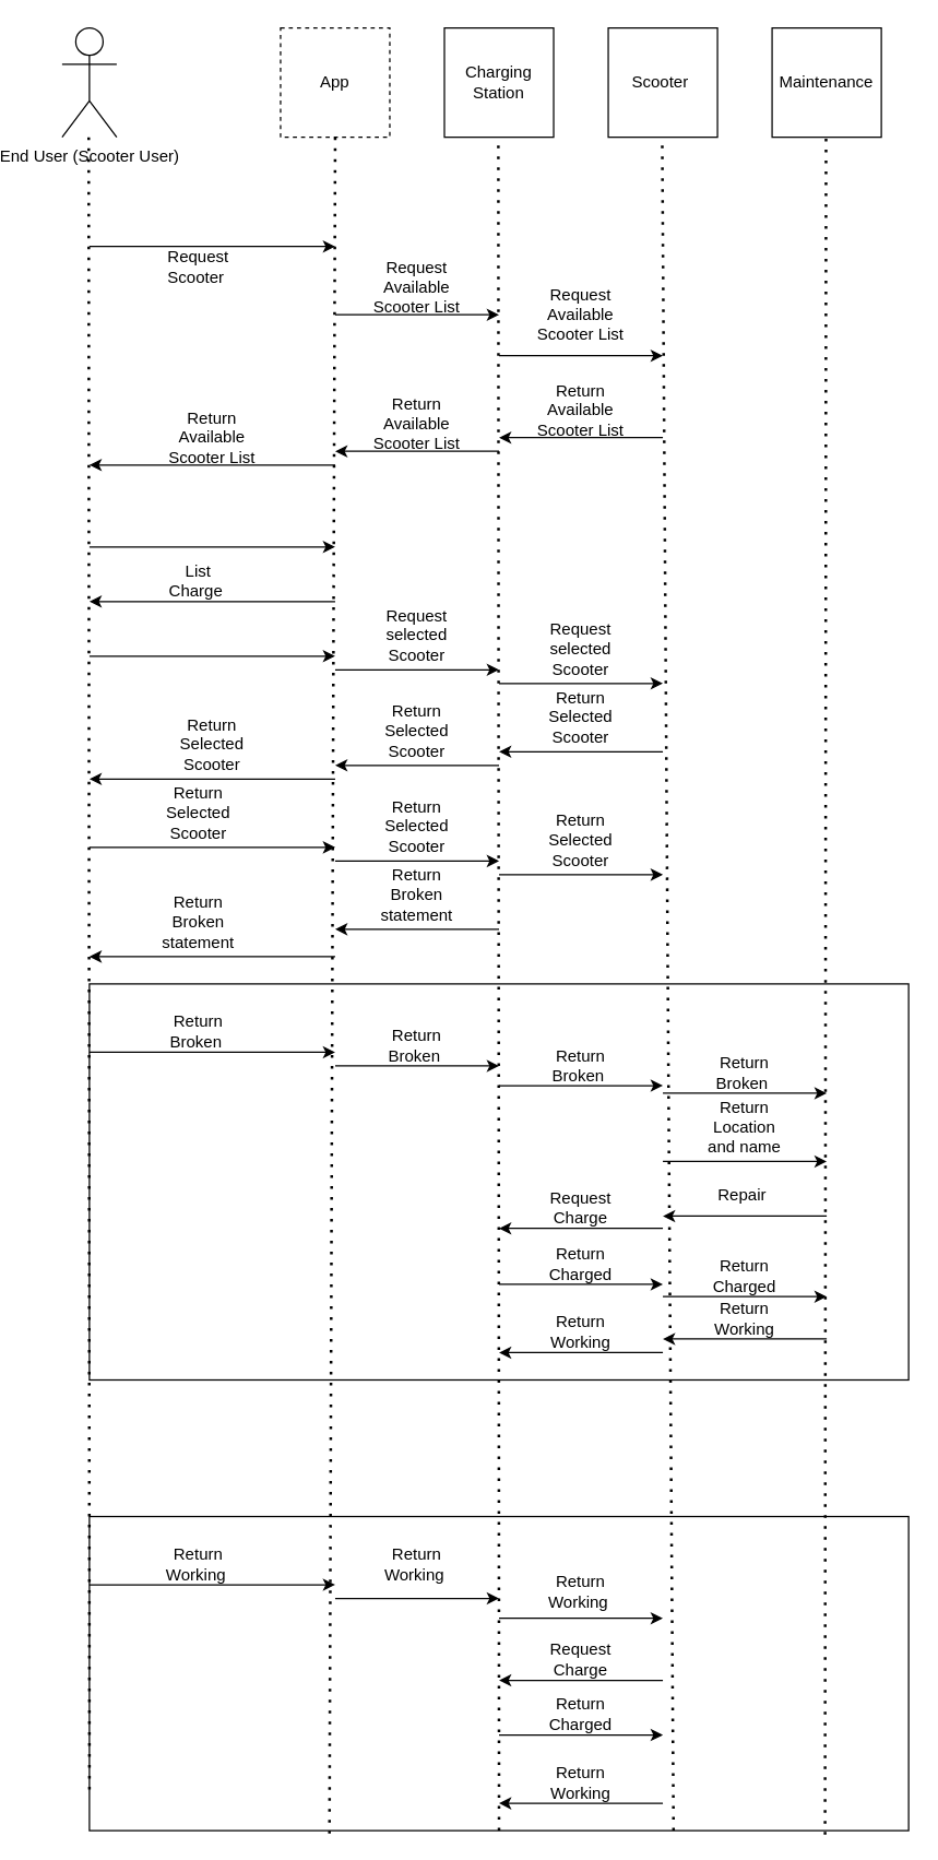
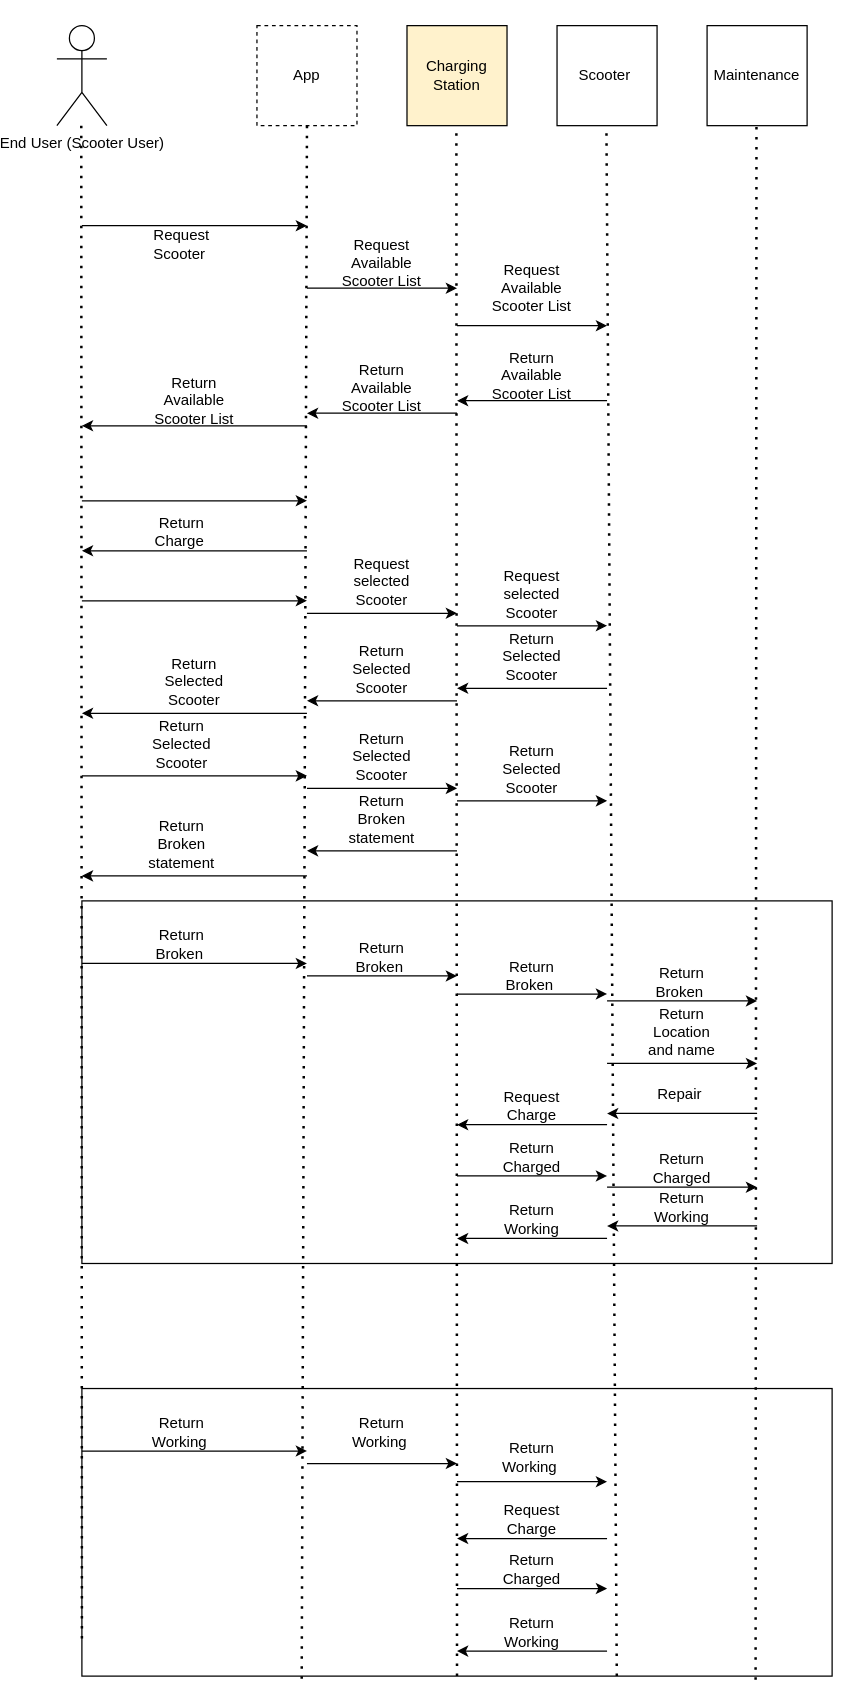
  <mxCell id="0" />
  <mxCell id="1" parent="0" />
  <mxCell id="2" value="" style="rounded=0;whiteSpace=wrap;html=1;" vertex="1" parent="1"><mxGeometry x="40" y="1110" width="600" height="230" as="geometry" /></mxCell>
  <mxCell id="3" value="" style="endArrow=classic;html=1;rounded=0;" edge="1" parent="1"><mxGeometry width="50" height="50" relative="1" as="geometry"><mxPoint x="40" y="1160" as="sourcePoint" /><mxPoint x="220" y="1160" as="targetPoint" /></mxGeometry></mxCell>
  <mxCell id="4" value="Return Working&amp;nbsp;" style="text;html=1;strokeColor=none;fillColor=none;align=center;verticalAlign=middle;whiteSpace=wrap;rounded=0;" vertex="1" parent="1"><mxGeometry x="90" y="1130" width="60" height="30" as="geometry" /></mxCell>
  <mxCell id="5" value="" style="endArrow=classic;html=1;rounded=0;" edge="1" parent="1"><mxGeometry width="50" height="50" relative="1" as="geometry"><mxPoint x="220" y="1170" as="sourcePoint" /><mxPoint x="340" y="1170" as="targetPoint" /></mxGeometry></mxCell>
  <mxCell id="6" value="" style="endArrow=classic;html=1;rounded=0;" edge="1" parent="1"><mxGeometry width="50" height="50" relative="1" as="geometry"><mxPoint x="340" y="1184.5" as="sourcePoint" /><mxPoint x="460" y="1184.5" as="targetPoint" /></mxGeometry></mxCell>
  <mxCell id="7" value="" style="endArrow=classic;html=1;rounded=0;" edge="1" parent="1"><mxGeometry width="50" height="50" relative="1" as="geometry"><mxPoint x="460" y="1320" as="sourcePoint" /><mxPoint x="340" y="1320" as="targetPoint" /><Array as="points"><mxPoint x="430" y="1320" /><mxPoint x="400" y="1320" /><mxPoint x="340" y="1320" /></Array></mxGeometry></mxCell>
  <mxCell id="8" value="Return Working" style="text;html=1;strokeColor=none;fillColor=none;align=center;verticalAlign=middle;whiteSpace=wrap;rounded=0;" vertex="1" parent="1"><mxGeometry x="370" y="1290" width="60" height="30" as="geometry" /></mxCell>
  <mxCell id="9" value="" style="rounded=0;whiteSpace=wrap;html=1;" vertex="1" parent="1"><mxGeometry x="40" y="720" width="600" height="290" as="geometry" /></mxCell>
  <mxCell id="10" value="End User (Scooter User)&lt;br&gt;" style="shape=umlActor;verticalLabelPosition=bottom;verticalAlign=top;html=1;outlineConnect=0;" vertex="1" parent="1"><mxGeometry x="20" y="20" width="40" height="80" as="geometry" /></mxCell>
  <mxCell id="11" value="App" style="whiteSpace=wrap;html=1;aspect=fixed;dashed=1;" vertex="1" parent="1"><mxGeometry x="180" y="20" width="80" height="80" as="geometry" /></mxCell>
- <mxCell id="12" value="Charging Station" style="whiteSpace=wrap;html=1;aspect=fixed;" vertex="1" parent="1"><mxGeometry x="300" y="20" width="80" height="80" as="geometry" /></mxCell>
+ <mxCell id="12" value="Charging Station" style="whiteSpace=wrap;html=1;aspect=fixed;fillColor=#fff2cc;" vertex="1" parent="1"><mxGeometry x="300" y="20" width="80" height="80" as="geometry" /></mxCell>
  <mxCell id="13" value="Scooter&amp;nbsp;&lt;br&gt;" style="whiteSpace=wrap;html=1;aspect=fixed;" vertex="1" parent="1"><mxGeometry x="420" y="20" width="80" height="80" as="geometry" /></mxCell>
  <mxCell id="14" value="Maintenance" style="whiteSpace=wrap;html=1;aspect=fixed;" vertex="1" parent="1"><mxGeometry x="540" y="20" width="80" height="80" as="geometry" /></mxCell>
  <mxCell id="15" value="" style="endArrow=none;dashed=1;html=1;dashPattern=1 3;strokeWidth=2;rounded=0;entryX=0.5;entryY=1;entryDx=0;entryDy=0;exitX=0.293;exitY=1.009;exitDx=0;exitDy=0;exitPerimeter=0;" edge="1" parent="1" source="2" target="11"><mxGeometry width="50" height="50" relative="1" as="geometry"><mxPoint x="220" y="1310" as="sourcePoint" /><mxPoint x="230" y="130" as="targetPoint" /></mxGeometry></mxCell>
  <mxCell id="16" value="" style="endArrow=none;dashed=1;html=1;dashPattern=1 3;strokeWidth=2;rounded=0;entryX=0.5;entryY=1;entryDx=0;entryDy=0;" edge="1" parent="1"><mxGeometry width="50" height="50" relative="1" as="geometry"><mxPoint x="40" y="1310" as="sourcePoint" /><mxPoint x="39.5" y="100" as="targetPoint" /></mxGeometry></mxCell>
  <mxCell id="17" value="" style="endArrow=none;dashed=1;html=1;dashPattern=1 3;strokeWidth=2;rounded=0;entryX=0.5;entryY=1;entryDx=0;entryDy=0;exitX=0.5;exitY=1;exitDx=0;exitDy=0;" edge="1" parent="1" source="2"><mxGeometry width="50" height="50" relative="1" as="geometry"><mxPoint x="340" y="1300" as="sourcePoint" /><mxPoint x="339.5" y="100" as="targetPoint" /></mxGeometry></mxCell>
  <mxCell id="18" value="" style="endArrow=none;dashed=1;html=1;dashPattern=1 3;strokeWidth=2;rounded=0;entryX=0.5;entryY=1;entryDx=0;entryDy=0;exitX=0.713;exitY=1;exitDx=0;exitDy=0;exitPerimeter=0;" edge="1" parent="1" source="2"><mxGeometry width="50" height="50" relative="1" as="geometry"><mxPoint x="460" y="1300" as="sourcePoint" /><mxPoint x="459.5" y="100" as="targetPoint" /></mxGeometry></mxCell>
  <mxCell id="19" value="" style="endArrow=none;dashed=1;html=1;dashPattern=1 3;strokeWidth=2;rounded=0;entryX=0.5;entryY=1;entryDx=0;entryDy=0;exitX=0.898;exitY=1.013;exitDx=0;exitDy=0;exitPerimeter=0;" edge="1" parent="1" source="2"><mxGeometry width="50" height="50" relative="1" as="geometry"><mxPoint x="580" y="1310" as="sourcePoint" /><mxPoint x="579.5" y="100" as="targetPoint" /></mxGeometry></mxCell>
  <mxCell id="20" value="" style="endArrow=classic;html=1;rounded=0;" edge="1" parent="1"><mxGeometry width="50" height="50" relative="1" as="geometry"><mxPoint x="40" y="180" as="sourcePoint" /><mxPoint x="220" y="180" as="targetPoint" /><Array as="points" /></mxGeometry></mxCell>
  <mxCell id="21" value="Request Scooter&amp;nbsp;" style="text;html=1;strokeColor=none;fillColor=none;align=center;verticalAlign=middle;whiteSpace=wrap;rounded=0;" vertex="1" parent="1"><mxGeometry x="90" y="180" width="60" height="30" as="geometry" /></mxCell>
  <mxCell id="22" value="" style="endArrow=classic;html=1;rounded=0;" edge="1" parent="1"><mxGeometry width="50" height="50" relative="1" as="geometry"><mxPoint x="220" y="230" as="sourcePoint" /><mxPoint x="340" y="230" as="targetPoint" /></mxGeometry></mxCell>
  <mxCell id="23" value="Request Available Scooter List" style="text;html=1;strokeColor=none;fillColor=none;align=center;verticalAlign=middle;whiteSpace=wrap;rounded=0;" vertex="1" parent="1"><mxGeometry x="240" y="190" width="80" height="40" as="geometry" /></mxCell>
  <mxCell id="24" value="" style="endArrow=classic;html=1;rounded=0;" edge="1" parent="1"><mxGeometry width="50" height="50" relative="1" as="geometry"><mxPoint x="340" y="260" as="sourcePoint" /><mxPoint x="460" y="260" as="targetPoint" /></mxGeometry></mxCell>
  <mxCell id="25" value="Request Available Scooter List" style="text;html=1;strokeColor=none;fillColor=none;align=center;verticalAlign=middle;whiteSpace=wrap;rounded=0;" vertex="1" parent="1"><mxGeometry x="360" y="210" width="80" height="40" as="geometry" /></mxCell>
  <mxCell id="26" value="" style="endArrow=classic;html=1;rounded=0;" edge="1" parent="1"><mxGeometry width="50" height="50" relative="1" as="geometry"><mxPoint x="460" y="320" as="sourcePoint" /><mxPoint x="340" y="320" as="targetPoint" /></mxGeometry></mxCell>
  <mxCell id="27" value="Return Available Scooter List" style="text;html=1;strokeColor=none;fillColor=none;align=center;verticalAlign=middle;whiteSpace=wrap;rounded=0;" vertex="1" parent="1"><mxGeometry x="360" y="280" width="80" height="40" as="geometry" /></mxCell>
  <mxCell id="28" value="" style="endArrow=classic;html=1;rounded=0;" edge="1" parent="1"><mxGeometry width="50" height="50" relative="1" as="geometry"><mxPoint x="340" y="330" as="sourcePoint" /><mxPoint x="220" y="330" as="targetPoint" /></mxGeometry></mxCell>
  <mxCell id="29" value="Return Available Scooter List" style="text;html=1;strokeColor=none;fillColor=none;align=center;verticalAlign=middle;whiteSpace=wrap;rounded=0;" vertex="1" parent="1"><mxGeometry x="240" y="290" width="80" height="40" as="geometry" /></mxCell>
  <mxCell id="30" value="" style="endArrow=classic;html=1;rounded=0;" edge="1" parent="1"><mxGeometry width="50" height="50" relative="1" as="geometry"><mxPoint x="220" y="340" as="sourcePoint" /><mxPoint x="40" y="340" as="targetPoint" /></mxGeometry></mxCell>
  <mxCell id="31" value="Return Available Scooter List" style="text;html=1;strokeColor=none;fillColor=none;align=center;verticalAlign=middle;whiteSpace=wrap;rounded=0;" vertex="1" parent="1"><mxGeometry x="90" y="300" width="80" height="40" as="geometry" /></mxCell>
  <mxCell id="32" value="" style="endArrow=classic;html=1;rounded=0;" edge="1" parent="1"><mxGeometry width="50" height="50" relative="1" as="geometry"><mxPoint x="40" y="400" as="sourcePoint" /><mxPoint x="220" y="400" as="targetPoint" /><Array as="points" /></mxGeometry></mxCell>
  <mxCell id="33" value="" style="endArrow=classic;html=1;rounded=0;" edge="1" parent="1"><mxGeometry width="50" height="50" relative="1" as="geometry"><mxPoint x="220" y="440" as="sourcePoint" /><mxPoint x="40" y="440" as="targetPoint" /></mxGeometry></mxCell>
- <mxCell id="34" value="List Charge&amp;nbsp;" style="text;html=1;strokeColor=none;fillColor=none;align=center;verticalAlign=middle;whiteSpace=wrap;rounded=0;" vertex="1" parent="1"><mxGeometry x="90" y="410" width="60" height="30" as="geometry" /></mxCell>
+ <mxCell id="34" value="Return Charge&amp;nbsp;" style="text;html=1;strokeColor=none;fillColor=none;align=center;verticalAlign=middle;whiteSpace=wrap;rounded=0;" vertex="1" parent="1"><mxGeometry x="90" y="410" width="60" height="30" as="geometry" /></mxCell>
  <mxCell id="35" value="" style="endArrow=classic;html=1;rounded=0;" edge="1" parent="1"><mxGeometry width="50" height="50" relative="1" as="geometry"><mxPoint x="40" y="480" as="sourcePoint" /><mxPoint x="220" y="480" as="targetPoint" /></mxGeometry></mxCell>
  <mxCell id="36" value="" style="endArrow=classic;html=1;rounded=0;" edge="1" parent="1"><mxGeometry width="50" height="50" relative="1" as="geometry"><mxPoint x="220" y="490" as="sourcePoint" /><mxPoint x="340" y="490" as="targetPoint" /><Array as="points" /></mxGeometry></mxCell>
  <mxCell id="37" value="Request selected Scooter" style="text;html=1;strokeColor=none;fillColor=none;align=center;verticalAlign=middle;whiteSpace=wrap;rounded=0;" vertex="1" parent="1"><mxGeometry x="250" y="450" width="60" height="30" as="geometry" /></mxCell>
  <mxCell id="38" value="" style="endArrow=classic;html=1;rounded=0;" edge="1" parent="1"><mxGeometry width="50" height="50" relative="1" as="geometry"><mxPoint x="340" y="500" as="sourcePoint" /><mxPoint x="460" y="500" as="targetPoint" /></mxGeometry></mxCell>
  <mxCell id="39" value="Request selected Scooter" style="text;html=1;strokeColor=none;fillColor=none;align=center;verticalAlign=middle;whiteSpace=wrap;rounded=0;" vertex="1" parent="1"><mxGeometry x="370" y="460" width="60" height="30" as="geometry" /></mxCell>
  <mxCell id="40" value="" style="endArrow=classic;html=1;rounded=0;" edge="1" parent="1"><mxGeometry width="50" height="50" relative="1" as="geometry"><mxPoint x="460" y="550" as="sourcePoint" /><mxPoint x="340" y="550" as="targetPoint" /></mxGeometry></mxCell>
  <mxCell id="41" value="Return Selected Scooter" style="text;html=1;strokeColor=none;fillColor=none;align=center;verticalAlign=middle;whiteSpace=wrap;rounded=0;" vertex="1" parent="1"><mxGeometry x="370" y="510" width="60" height="30" as="geometry" /></mxCell>
  <mxCell id="42" value="" style="endArrow=classic;html=1;rounded=0;" edge="1" parent="1"><mxGeometry width="50" height="50" relative="1" as="geometry"><mxPoint x="340" y="560" as="sourcePoint" /><mxPoint x="220" y="560" as="targetPoint" /></mxGeometry></mxCell>
  <mxCell id="43" value="Return Selected Scooter" style="text;html=1;strokeColor=none;fillColor=none;align=center;verticalAlign=middle;whiteSpace=wrap;rounded=0;" vertex="1" parent="1"><mxGeometry x="250" y="520" width="60" height="30" as="geometry" /></mxCell>
  <mxCell id="44" value="" style="endArrow=classic;html=1;rounded=0;" edge="1" parent="1"><mxGeometry width="50" height="50" relative="1" as="geometry"><mxPoint x="220" y="570" as="sourcePoint" /><mxPoint x="40" y="570" as="targetPoint" /></mxGeometry></mxCell>
  <mxCell id="45" value="Return Selected Scooter" style="text;html=1;strokeColor=none;fillColor=none;align=center;verticalAlign=middle;whiteSpace=wrap;rounded=0;" vertex="1" parent="1"><mxGeometry x="100" y="530" width="60" height="30" as="geometry" /></mxCell>
  <mxCell id="46" value="" style="endArrow=classic;html=1;rounded=0;" edge="1" parent="1"><mxGeometry width="50" height="50" relative="1" as="geometry"><mxPoint x="40" y="620" as="sourcePoint" /><mxPoint x="220" y="620" as="targetPoint" /></mxGeometry></mxCell>
  <mxCell id="47" value="Return Selected Scooter" style="text;html=1;strokeColor=none;fillColor=none;align=center;verticalAlign=middle;whiteSpace=wrap;rounded=0;" vertex="1" parent="1"><mxGeometry x="90" y="580" width="60" height="30" as="geometry" /></mxCell>
  <mxCell id="48" value="" style="endArrow=classic;html=1;rounded=0;" edge="1" parent="1"><mxGeometry width="50" height="50" relative="1" as="geometry"><mxPoint x="220" y="630" as="sourcePoint" /><mxPoint x="340" y="630" as="targetPoint" /><Array as="points" /></mxGeometry></mxCell>
  <mxCell id="49" value="Return Selected Scooter" style="text;html=1;strokeColor=none;fillColor=none;align=center;verticalAlign=middle;whiteSpace=wrap;rounded=0;" vertex="1" parent="1"><mxGeometry x="250" y="590" width="60" height="30" as="geometry" /></mxCell>
  <mxCell id="50" value="" style="endArrow=classic;html=1;rounded=0;" edge="1" parent="1"><mxGeometry width="50" height="50" relative="1" as="geometry"><mxPoint x="340" y="640" as="sourcePoint" /><mxPoint x="460" y="640" as="targetPoint" /></mxGeometry></mxCell>
  <mxCell id="51" value="Return Selected Scooter" style="text;html=1;strokeColor=none;fillColor=none;align=center;verticalAlign=middle;whiteSpace=wrap;rounded=0;" vertex="1" parent="1"><mxGeometry x="370" y="600" width="60" height="30" as="geometry" /></mxCell>
  <mxCell id="52" value="" style="endArrow=classic;html=1;rounded=0;" edge="1" parent="1"><mxGeometry width="50" height="50" relative="1" as="geometry"><mxPoint x="340" y="680" as="sourcePoint" /><mxPoint x="220" y="680" as="targetPoint" /></mxGeometry></mxCell>
  <mxCell id="53" value="Return Broken statement" style="text;html=1;strokeColor=none;fillColor=none;align=center;verticalAlign=middle;whiteSpace=wrap;rounded=0;" vertex="1" parent="1"><mxGeometry x="250" y="640" width="60" height="30" as="geometry" /></mxCell>
  <mxCell id="54" value="" style="endArrow=classic;html=1;rounded=0;" edge="1" parent="1"><mxGeometry width="50" height="50" relative="1" as="geometry"><mxPoint x="220" y="700" as="sourcePoint" /><mxPoint x="40" y="700" as="targetPoint" /></mxGeometry></mxCell>
  <mxCell id="55" value="Return Broken statement" style="text;html=1;strokeColor=none;fillColor=none;align=center;verticalAlign=middle;whiteSpace=wrap;rounded=0;" vertex="1" parent="1"><mxGeometry x="90" y="660" width="60" height="30" as="geometry" /></mxCell>
  <mxCell id="56" value="" style="endArrow=classic;html=1;rounded=0;" edge="1" parent="1"><mxGeometry width="50" height="50" relative="1" as="geometry"><mxPoint x="40" y="770" as="sourcePoint" /><mxPoint x="220" y="770" as="targetPoint" /></mxGeometry></mxCell>
  <mxCell id="57" value="Return Broken&amp;nbsp;" style="text;html=1;strokeColor=none;fillColor=none;align=center;verticalAlign=middle;whiteSpace=wrap;rounded=0;" vertex="1" parent="1"><mxGeometry x="90" y="740" width="60" height="30" as="geometry" /></mxCell>
  <mxCell id="58" value="" style="endArrow=classic;html=1;rounded=0;" edge="1" parent="1"><mxGeometry width="50" height="50" relative="1" as="geometry"><mxPoint x="220" y="780" as="sourcePoint" /><mxPoint x="340" y="780" as="targetPoint" /></mxGeometry></mxCell>
  <mxCell id="59" value="Return Broken&amp;nbsp;" style="text;html=1;strokeColor=none;fillColor=none;align=center;verticalAlign=middle;whiteSpace=wrap;rounded=0;" vertex="1" parent="1"><mxGeometry x="250" y="750" width="60" height="30" as="geometry" /></mxCell>
  <mxCell id="60" value="" style="endArrow=classic;html=1;rounded=0;" edge="1" parent="1"><mxGeometry width="50" height="50" relative="1" as="geometry"><mxPoint x="340" y="794.5" as="sourcePoint" /><mxPoint x="460" y="794.5" as="targetPoint" /></mxGeometry></mxCell>
  <mxCell id="61" value="Return Broken&amp;nbsp;" style="text;html=1;strokeColor=none;fillColor=none;align=center;verticalAlign=middle;whiteSpace=wrap;rounded=0;" vertex="1" parent="1"><mxGeometry x="370" y="764.5" width="60" height="30" as="geometry" /></mxCell>
  <mxCell id="62" value="" style="endArrow=classic;html=1;rounded=0;" edge="1" parent="1"><mxGeometry width="50" height="50" relative="1" as="geometry"><mxPoint x="460" y="800" as="sourcePoint" /><mxPoint x="580" y="800" as="targetPoint" /></mxGeometry></mxCell>
  <mxCell id="63" value="Return Broken&amp;nbsp;" style="text;html=1;strokeColor=none;fillColor=none;align=center;verticalAlign=middle;whiteSpace=wrap;rounded=0;" vertex="1" parent="1"><mxGeometry x="490" y="770" width="60" height="30" as="geometry" /></mxCell>
  <mxCell id="64" value="" style="endArrow=classic;html=1;rounded=0;" edge="1" parent="1"><mxGeometry width="50" height="50" relative="1" as="geometry"><mxPoint x="460" y="850" as="sourcePoint" /><mxPoint x="580" y="850" as="targetPoint" /></mxGeometry></mxCell>
  <mxCell id="65" value="Return Location and name" style="text;html=1;strokeColor=none;fillColor=none;align=center;verticalAlign=middle;whiteSpace=wrap;rounded=0;" vertex="1" parent="1"><mxGeometry x="490" y="810" width="60" height="30" as="geometry" /></mxCell>
  <mxCell id="66" value="Repair&amp;nbsp;" style="text;html=1;strokeColor=none;fillColor=none;align=center;verticalAlign=middle;whiteSpace=wrap;rounded=0;" vertex="1" parent="1"><mxGeometry x="490" y="860" width="60" height="30" as="geometry" /></mxCell>
  <mxCell id="67" value="" style="endArrow=classic;html=1;rounded=0;" edge="1" parent="1"><mxGeometry width="50" height="50" relative="1" as="geometry"><mxPoint x="580" y="890" as="sourcePoint" /><mxPoint x="460" y="890" as="targetPoint" /></mxGeometry></mxCell>
  <mxCell id="68" value="" style="endArrow=classic;html=1;rounded=0;" edge="1" parent="1"><mxGeometry width="50" height="50" relative="1" as="geometry"><mxPoint x="580" y="980" as="sourcePoint" /><mxPoint x="460" y="980" as="targetPoint" /><Array as="points"><mxPoint x="520" y="980" /><mxPoint x="460" y="980" /></Array></mxGeometry></mxCell>
  <mxCell id="69" value="Return Working" style="text;html=1;strokeColor=none;fillColor=none;align=center;verticalAlign=middle;whiteSpace=wrap;rounded=0;" vertex="1" parent="1"><mxGeometry x="490" y="950" width="60" height="30" as="geometry" /></mxCell>
  <mxCell id="70" value="" style="endArrow=classic;html=1;rounded=0;" edge="1" parent="1"><mxGeometry width="50" height="50" relative="1" as="geometry"><mxPoint x="460" y="990" as="sourcePoint" /><mxPoint x="340" y="990" as="targetPoint" /><Array as="points"><mxPoint x="430" y="990" /><mxPoint x="400" y="990" /><mxPoint x="340" y="990" /></Array></mxGeometry></mxCell>
  <mxCell id="71" value="Return Working" style="text;html=1;strokeColor=none;fillColor=none;align=center;verticalAlign=middle;whiteSpace=wrap;rounded=0;" vertex="1" parent="1"><mxGeometry x="370" y="960" width="60" height="30" as="geometry" /></mxCell>
  <mxCell id="72" value="Return Working&amp;nbsp;" style="text;html=1;strokeColor=none;fillColor=none;align=center;verticalAlign=middle;whiteSpace=wrap;rounded=0;" vertex="1" parent="1"><mxGeometry x="250" y="1130" width="60" height="30" as="geometry" /></mxCell>
  <mxCell id="73" value="Return Working&amp;nbsp;" style="text;html=1;strokeColor=none;fillColor=none;align=center;verticalAlign=middle;whiteSpace=wrap;rounded=0;" vertex="1" parent="1"><mxGeometry x="370" y="1150" width="60" height="30" as="geometry" /></mxCell>
  <mxCell id="74" value="" style="endArrow=classic;html=1;rounded=0;" edge="1" parent="1"><mxGeometry width="50" height="50" relative="1" as="geometry"><mxPoint x="460" y="1230" as="sourcePoint" /><mxPoint x="340" y="1230" as="targetPoint" /><Array as="points"><mxPoint x="430" y="1230" /><mxPoint x="400" y="1230" /><mxPoint x="340" y="1230" /></Array></mxGeometry></mxCell>
  <mxCell id="75" value="Request Charge&lt;br&gt;" style="text;html=1;strokeColor=none;fillColor=none;align=center;verticalAlign=middle;whiteSpace=wrap;rounded=0;" vertex="1" parent="1"><mxGeometry x="370" y="1200" width="60" height="30" as="geometry" /></mxCell>
  <mxCell id="76" value="" style="endArrow=classic;html=1;rounded=0;" edge="1" parent="1"><mxGeometry width="50" height="50" relative="1" as="geometry"><mxPoint x="460" y="899" as="sourcePoint" /><mxPoint x="340" y="899" as="targetPoint" /><Array as="points"><mxPoint x="430" y="899" /><mxPoint x="400" y="899" /><mxPoint x="340" y="899" /></Array></mxGeometry></mxCell>
  <mxCell id="77" value="Request Charge&lt;br&gt;" style="text;html=1;strokeColor=none;fillColor=none;align=center;verticalAlign=middle;whiteSpace=wrap;rounded=0;" vertex="1" parent="1"><mxGeometry x="370" y="869" width="60" height="30" as="geometry" /></mxCell>
  <mxCell id="78" value="" style="endArrow=classic;html=1;rounded=0;" edge="1" parent="1"><mxGeometry width="50" height="50" relative="1" as="geometry"><mxPoint x="340" y="940" as="sourcePoint" /><mxPoint x="460" y="940" as="targetPoint" /></mxGeometry></mxCell>
  <mxCell id="79" value="Return Charged" style="text;html=1;strokeColor=none;fillColor=none;align=center;verticalAlign=middle;whiteSpace=wrap;rounded=0;" vertex="1" parent="1"><mxGeometry x="370" y="910" width="60" height="30" as="geometry" /></mxCell>
  <mxCell id="80" value="" style="endArrow=classic;html=1;rounded=0;" edge="1" parent="1"><mxGeometry width="50" height="50" relative="1" as="geometry"><mxPoint x="460" y="949" as="sourcePoint" /><mxPoint x="580" y="949" as="targetPoint" /></mxGeometry></mxCell>
  <mxCell id="81" value="Return Charged" style="text;html=1;strokeColor=none;fillColor=none;align=center;verticalAlign=middle;whiteSpace=wrap;rounded=0;" vertex="1" parent="1"><mxGeometry x="490" y="919" width="60" height="30" as="geometry" /></mxCell>
  <mxCell id="82" value="" style="endArrow=classic;html=1;rounded=0;" edge="1" parent="1"><mxGeometry width="50" height="50" relative="1" as="geometry"><mxPoint x="340" y="1270" as="sourcePoint" /><mxPoint x="460" y="1270" as="targetPoint" /></mxGeometry></mxCell>
  <mxCell id="83" value="Return Charged" style="text;html=1;strokeColor=none;fillColor=none;align=center;verticalAlign=middle;whiteSpace=wrap;rounded=0;" vertex="1" parent="1"><mxGeometry x="370" y="1240" width="60" height="30" as="geometry" /></mxCell>
